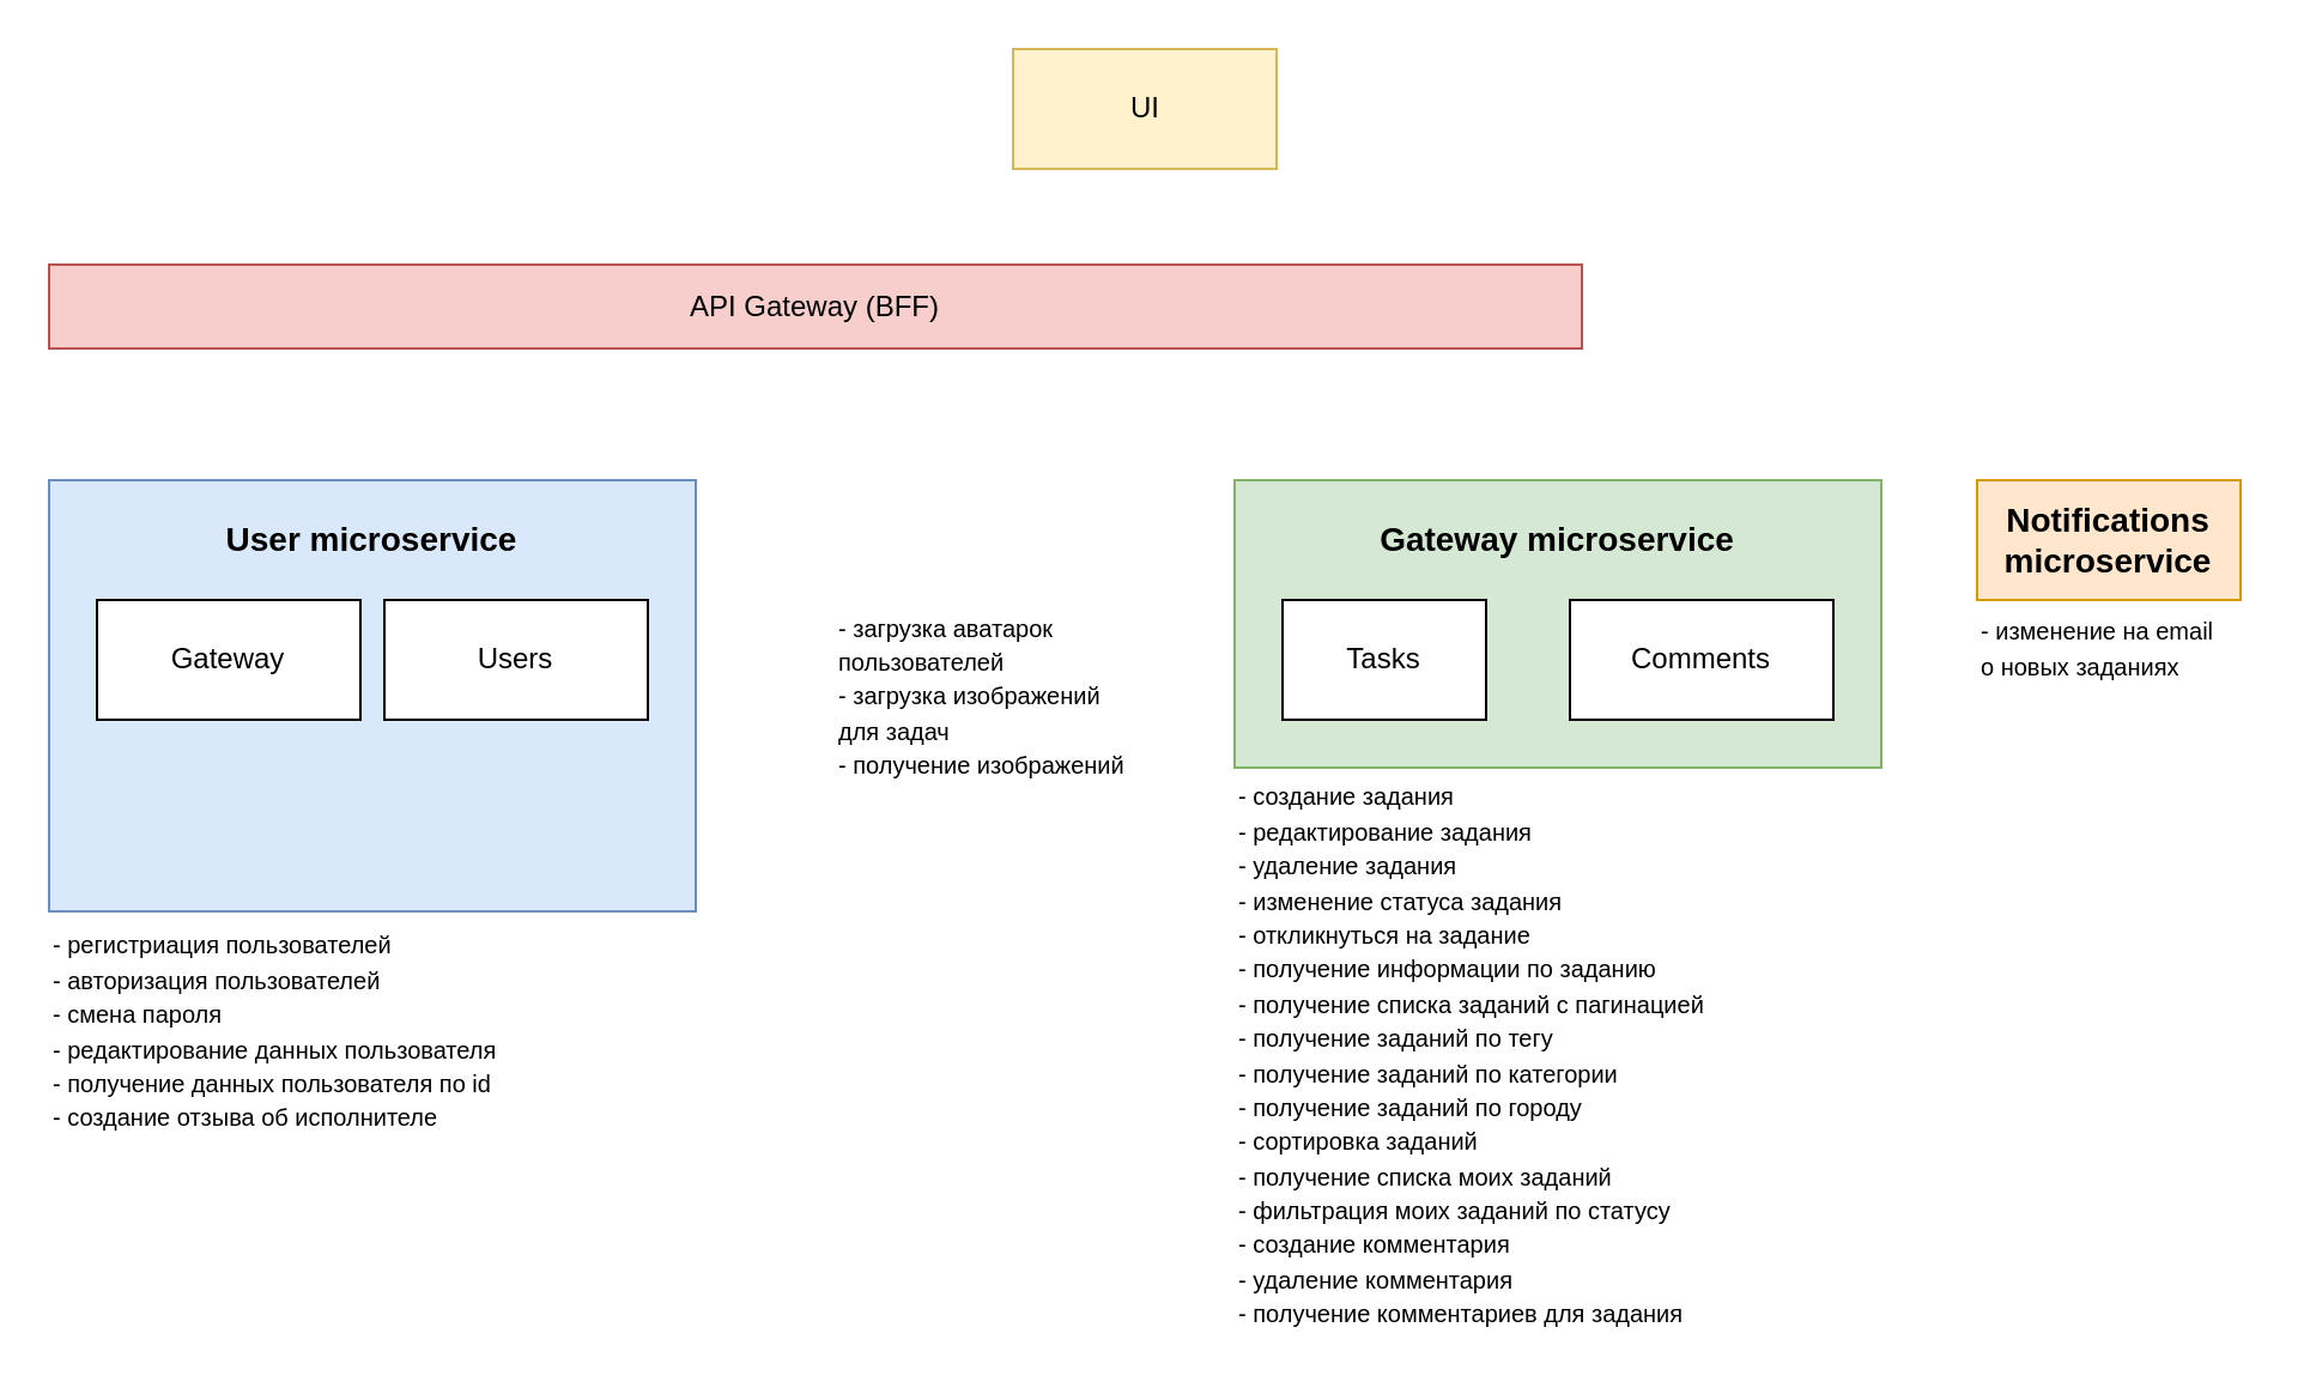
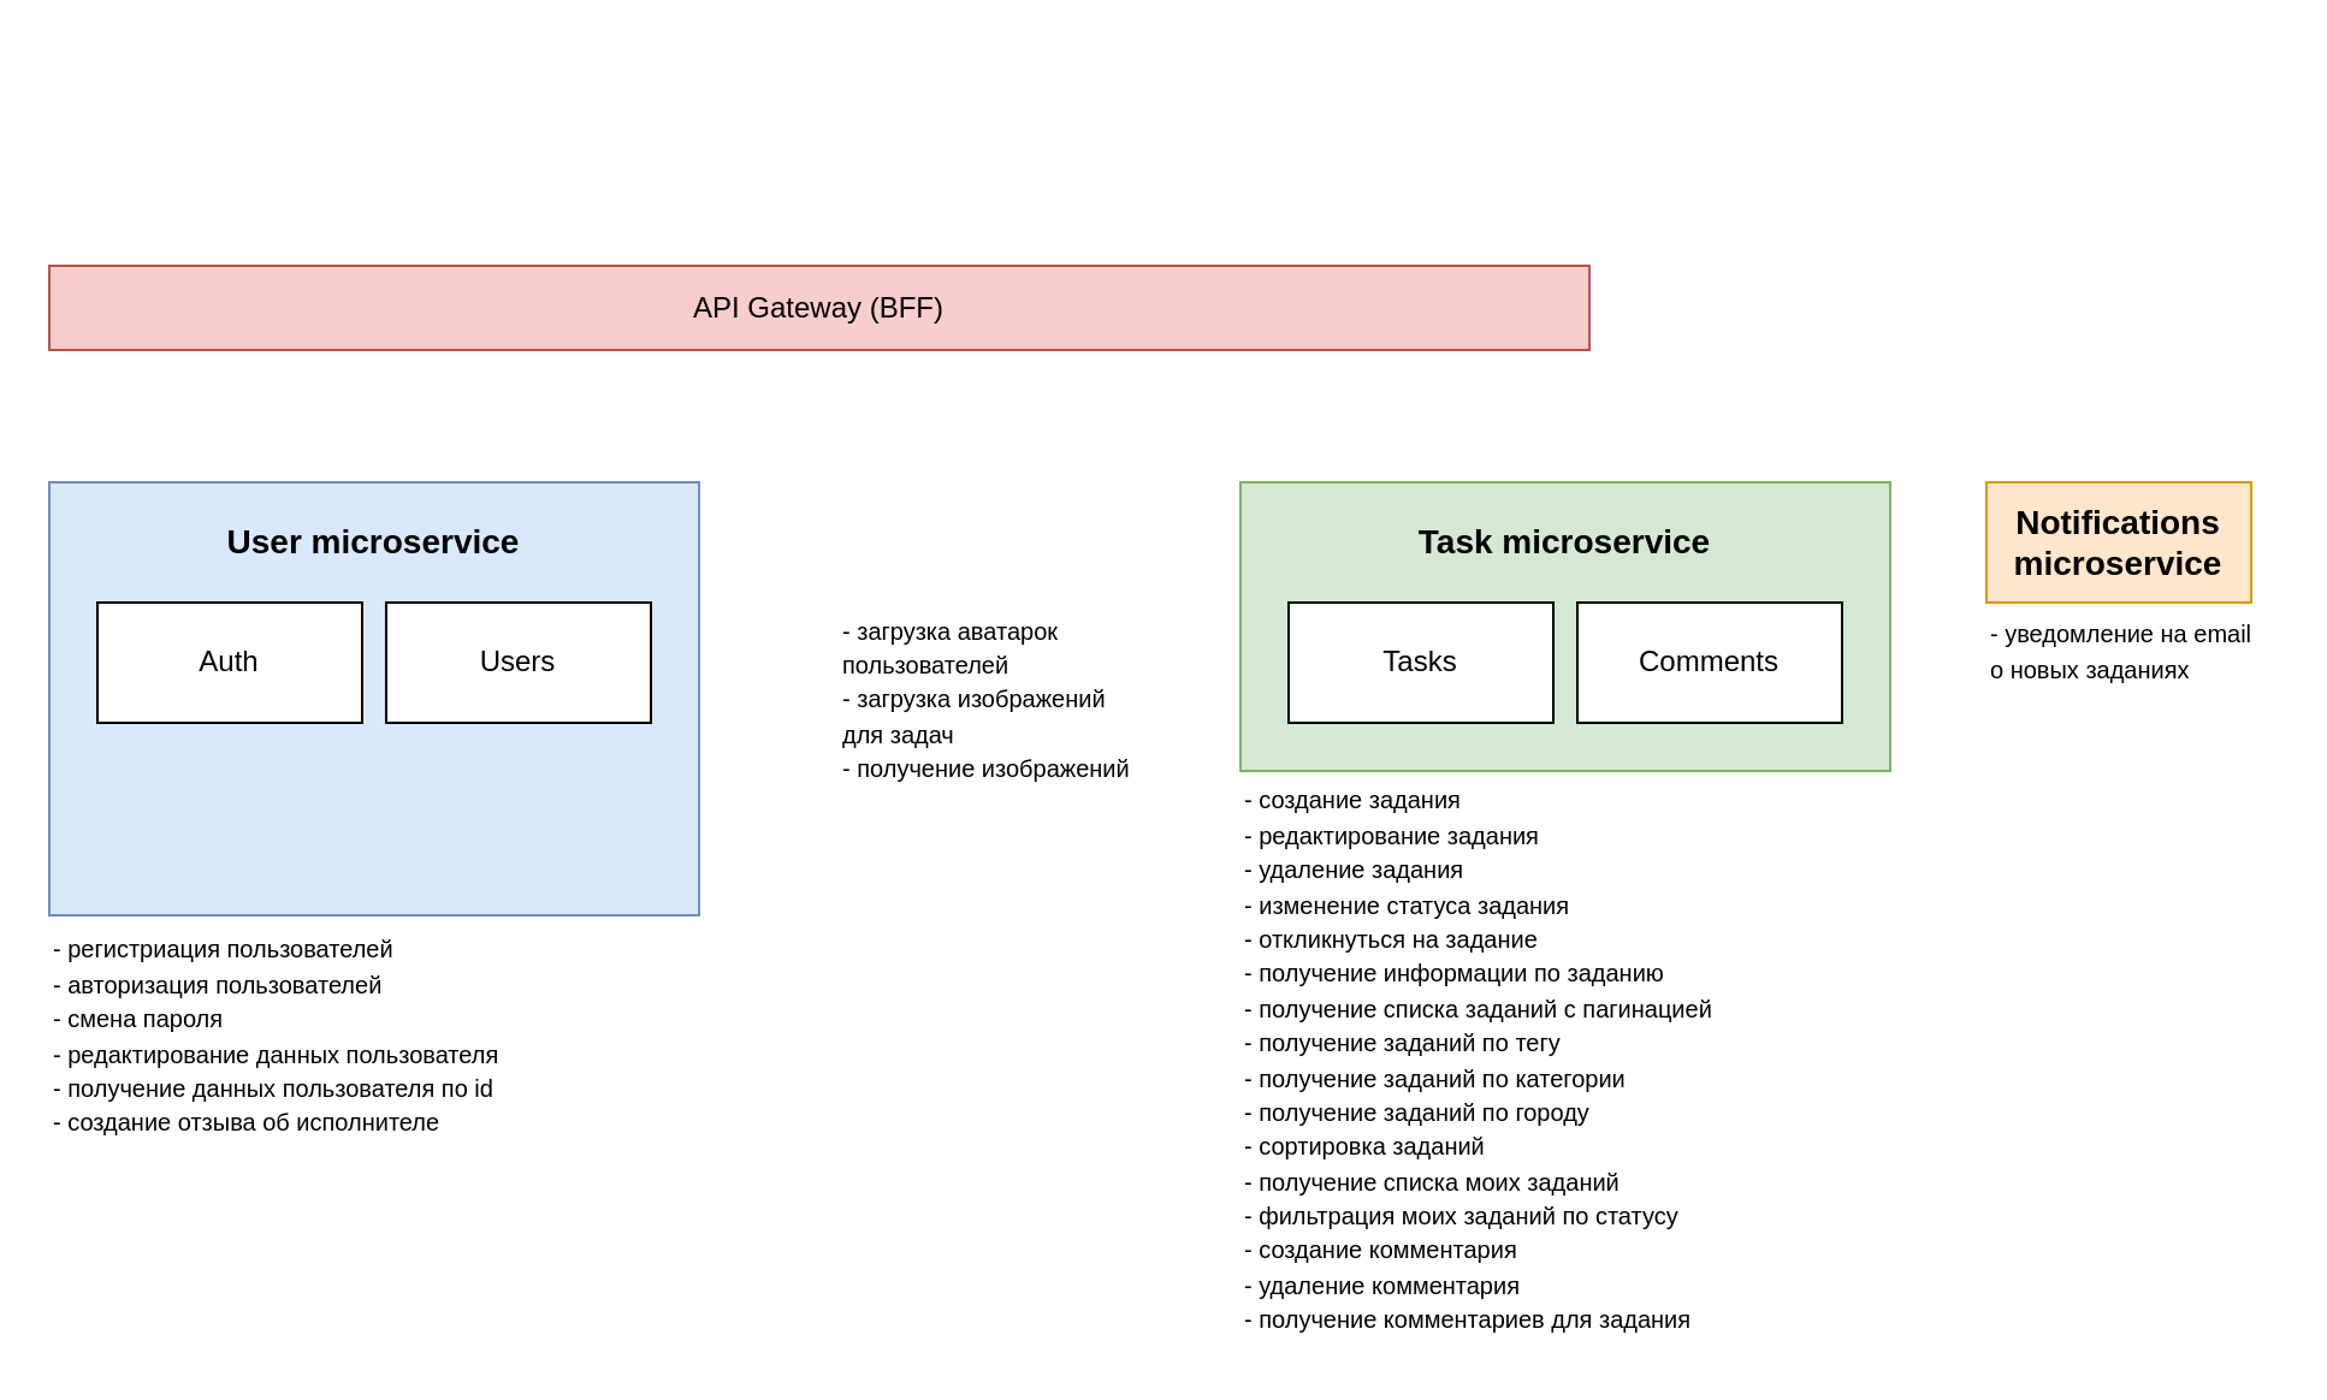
  <mxCell id="0" />
  <mxCell id="1" parent="0" />
  <mxCell id="2" value="" style="rounded=0;whiteSpace=wrap;html=1;fillColor=#d5e8d4;strokeColor=#82b366;" parent="1" vertex="1"><mxGeometry x="515" y="200" width="270" height="120" as="geometry" /></mxCell>
  <mxCell id="3" value="" style="rounded=0;whiteSpace=wrap;html=1;fillColor=#dae8fc;strokeColor=#6c8ebf;" parent="1" vertex="1"><mxGeometry x="20" y="200" width="270" height="180" as="geometry" /></mxCell>
- <mxCell id="4" value="Tasks" style="html=1;whiteSpace=wrap;" parent="1" vertex="1"><mxGeometry x="535" y="250" width="85" height="50" as="geometry" /></mxCell>
- <mxCell id="5" value="Gateway" style="html=1;whiteSpace=wrap;" parent="1" vertex="1"><mxGeometry x="40" y="250" width="110" height="50" as="geometry" /></mxCell>
+ <mxCell id="4" value="Tasks" style="html=1;whiteSpace=wrap;" parent="1" vertex="1"><mxGeometry x="535" y="250" width="110" height="50" as="geometry" /></mxCell>
+ <mxCell id="5" value="Auth" style="html=1;whiteSpace=wrap;" parent="1" vertex="1"><mxGeometry x="40" y="250" width="110" height="50" as="geometry" /></mxCell>
  <mxCell id="6" value="&lt;b&gt;&lt;font style=&quot;font-size: 14px;&quot;&gt;Notifications microservice&lt;/font&gt;&lt;/b&gt;" style="html=1;whiteSpace=wrap;fillColor=#ffe6cc;strokeColor=#d79b00;" parent="1" vertex="1"><mxGeometry x="825" y="200" width="110" height="50" as="geometry" /></mxCell>
- <mxCell id="7" value="UI" style="html=1;whiteSpace=wrap;fillColor=#fff2cc;strokeColor=#d6b656;" parent="1" vertex="1"><mxGeometry x="422.5" y="20" width="110" height="50" as="geometry" /></mxCell>
  <mxCell id="8" value="Users" style="html=1;whiteSpace=wrap;" parent="1" vertex="1"><mxGeometry x="160" y="250" width="110" height="50" as="geometry" /></mxCell>
  <mxCell id="9" value="API Gateway (BFF)" style="html=1;whiteSpace=wrap;fillColor=#f8cecc;strokeColor=#b85450;" parent="1" vertex="1"><mxGeometry x="20" y="110" width="640" height="35" as="geometry" /></mxCell>
  <mxCell id="10" value="&lt;b&gt;&lt;font style=&quot;font-size: 14px;&quot;&gt;User microservice&lt;/font&gt;&lt;/b&gt;" style="text;html=1;strokeColor=none;fillColor=none;align=center;verticalAlign=middle;whiteSpace=wrap;rounded=0;" parent="1" vertex="1"><mxGeometry x="30" y="210" width="250" height="30" as="geometry" /></mxCell>
- <mxCell id="11" value="&lt;b&gt;&lt;font style=&quot;font-size: 14px;&quot;&gt;Gateway microservice&lt;/font&gt;&lt;/b&gt;" style="text;html=1;strokeColor=none;fillColor=none;align=center;verticalAlign=middle;whiteSpace=wrap;rounded=0;" parent="1" vertex="1"><mxGeometry x="515" y="210" width="270" height="30" as="geometry" /></mxCell>
+ <mxCell id="11" value="&lt;b&gt;&lt;font style=&quot;font-size: 14px;&quot;&gt;Task microservice&lt;/font&gt;&lt;/b&gt;" style="text;html=1;strokeColor=none;fillColor=none;align=center;verticalAlign=middle;whiteSpace=wrap;rounded=0;" parent="1" vertex="1"><mxGeometry x="515" y="210" width="270" height="30" as="geometry" /></mxCell>
  <mxCell id="12" value="&lt;font style=&quot;font-size: 10px;&quot;&gt;- регистриация пользователей&lt;br&gt;- авторизация пользователей&lt;br&gt;- смена пароля&lt;br&gt;- редактирование данных пользователя&lt;br&gt;- получение данных пользователя по id&lt;br&gt;- создание отзыва об исполнителе&lt;br&gt;&lt;/font&gt;" style="text;html=1;strokeColor=none;fillColor=none;align=left;verticalAlign=middle;whiteSpace=wrap;rounded=0;" parent="1" vertex="1"><mxGeometry x="20" y="380" width="265" height="100" as="geometry" /></mxCell>
  <mxCell id="13" value="&lt;font style=&quot;font-size: 10px;&quot;&gt;- загрузка аватарок пользователей&lt;br&gt;- загрузка изображений для задач&lt;br&gt;- получение изображений&lt;/font&gt;" style="text;html=1;strokeColor=none;fillColor=none;align=left;verticalAlign=middle;whiteSpace=wrap;rounded=0;" parent="1" vertex="1"><mxGeometry x="347.5" y="250" width="127.5" height="80" as="geometry" /></mxCell>
  <mxCell id="14" value="&lt;font style=&quot;font-size: 10px;&quot;&gt;&lt;font style=&quot;&quot;&gt;&lt;font style=&quot;&quot;&gt;- создание задания&lt;br&gt;- редактирование задания&lt;br&gt;- удаление задания&lt;br&gt;- изменение статуса задания&lt;br&gt;&lt;/font&gt;- откликнуться на задание&lt;br&gt;- получение информации по заданию&lt;br&gt;&lt;/font&gt;- получение списка заданий с пагинацией&lt;br&gt;- получение заданий по тегу&lt;br&gt;- получение заданий по категории&lt;br&gt;- получение заданий по городу&lt;br&gt;- сортировка заданий&lt;br&gt;- получение списка моих заданий&lt;br&gt;- фильтрация моих заданий по статусу&lt;br&gt;- создание комментария&lt;br&gt;- удаление комментария&lt;br&gt;- получение комментариев для задания&lt;br&gt;&lt;/font&gt;" style="text;html=1;strokeColor=none;fillColor=none;align=left;verticalAlign=middle;whiteSpace=wrap;rounded=0;labelPosition=center;verticalLabelPosition=middle;" parent="1" vertex="1"><mxGeometry x="515" y="320" width="268.75" height="240" as="geometry" /></mxCell>
  <mxCell id="15" value="Comments" style="html=1;whiteSpace=wrap;" parent="1" vertex="1"><mxGeometry x="655" y="250" width="110" height="50" as="geometry" /></mxCell>
- <mxCell id="16" value="&lt;font style=&quot;font-size: 10px;&quot;&gt;- изменение на email &lt;br&gt;о новых заданиях&lt;/font&gt;" style="text;html=1;strokeColor=none;fillColor=none;align=left;verticalAlign=middle;whiteSpace=wrap;rounded=0;" parent="1" vertex="1"><mxGeometry x="825" y="250" width="120" height="40" as="geometry" /></mxCell>
+ <mxCell id="16" value="&lt;font style=&quot;font-size: 10px;&quot;&gt;- уведомление на email &lt;br&gt;о новых заданиях&lt;/font&gt;" style="text;html=1;strokeColor=none;fillColor=none;align=left;verticalAlign=middle;whiteSpace=wrap;rounded=0;" parent="1" vertex="1"><mxGeometry x="825" y="250" width="120" height="40" as="geometry" /></mxCell>
